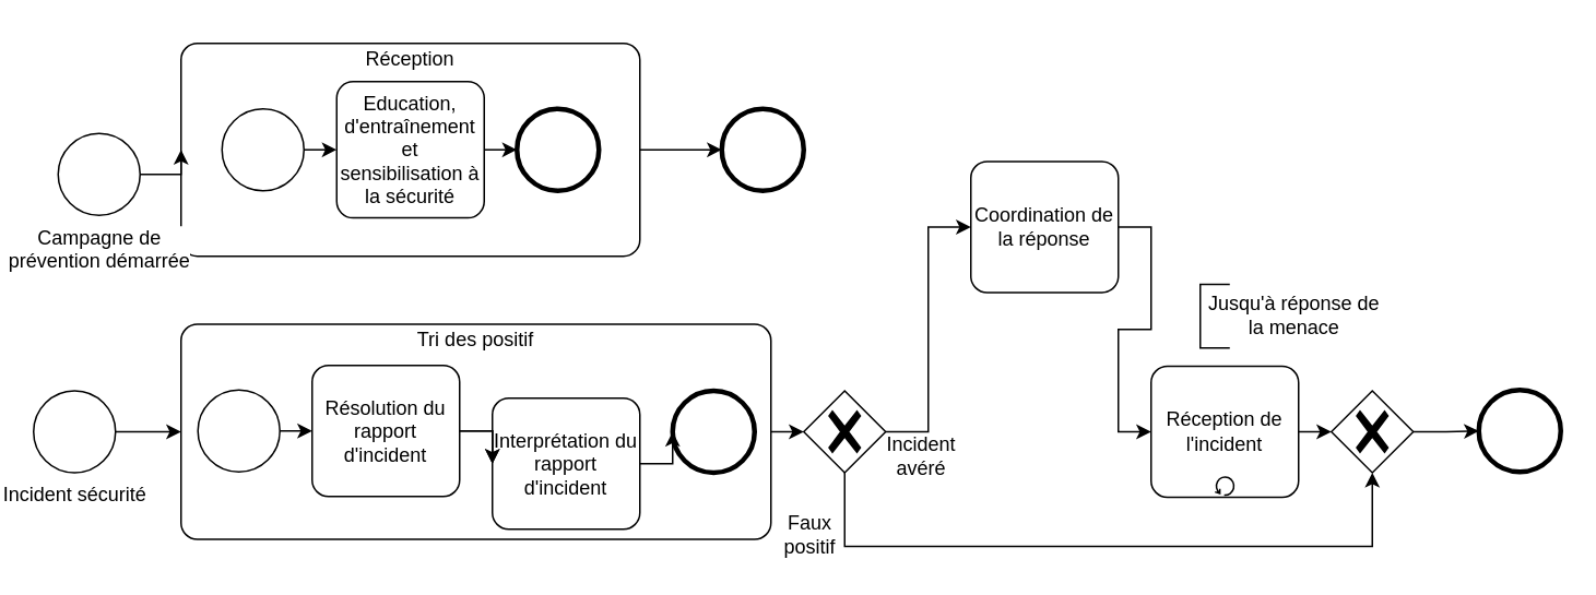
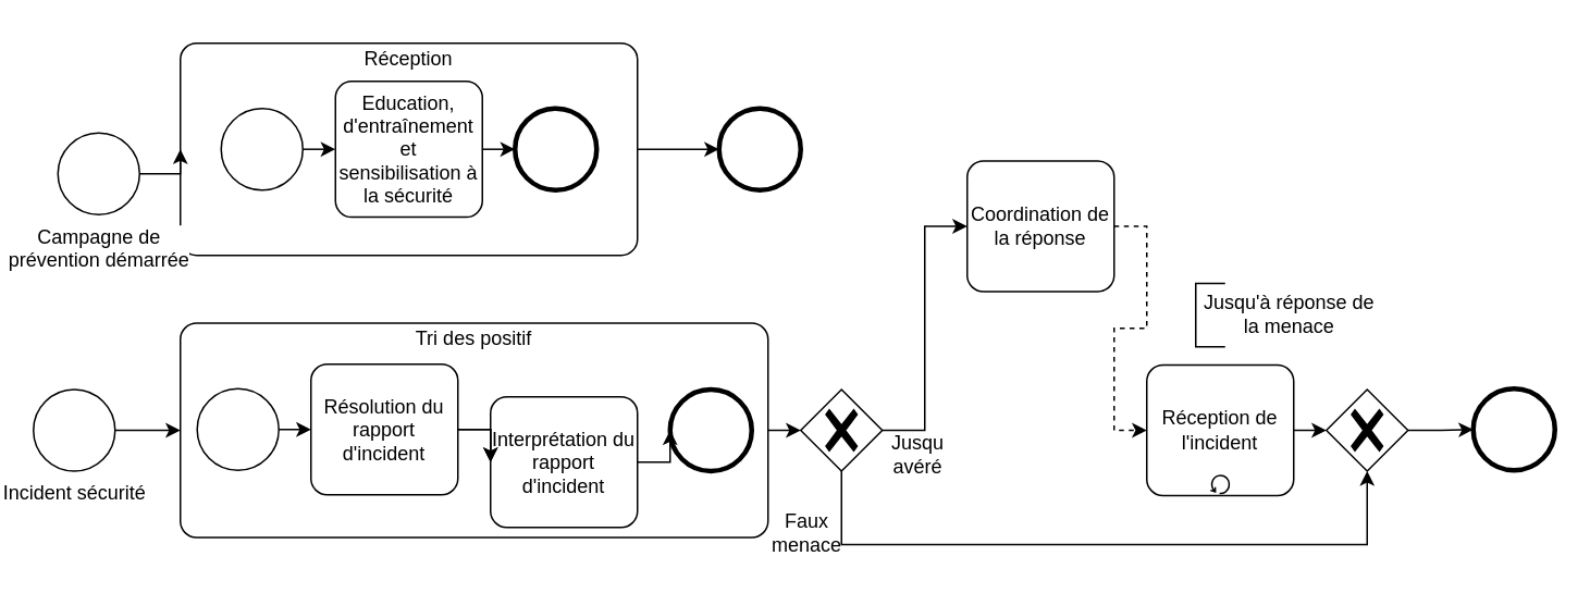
  <mxCell id="0" />
  <mxCell id="1" parent="0" />
  <mxCell id="2" value="Coordination de la réponse" style="points=[[0.25,0,0],[0.5,0,0],[0.75,0,0],[1,0.25,0],[1,0.5,0],[1,0.75,0],[0.75,1,0],[0.5,1,0],[0.25,1,0],[0,0.75,0],[0,0.5,0],[0,0.25,0]];shape=mxgraph.bpmn.task;whiteSpace=wrap;rectStyle=rounded;size=10;html=1;container=1;expand=0;collapsible=0;taskMarker=abstract;" parent="1" vertex="1"><mxGeometry x="592" y="98" width="90" height="80" as="geometry" /></mxCell>
  <mxCell id="3" style="edgeStyle=orthogonalEdgeStyle;rounded=0;orthogonalLoop=1;jettySize=auto;html=1;exitX=1;exitY=0.5;exitDx=0;exitDy=0;exitPerimeter=0;entryX=0;entryY=0.5;entryDx=0;entryDy=0;entryPerimeter=0;" parent="1" source="4" target="30" edge="1"><mxGeometry relative="1" as="geometry" /></mxCell>
  <mxCell id="4" value="" style="points=[[0.25,0.25,0],[0.5,0,0],[0.75,0.25,0],[1,0.5,0],[0.75,0.75,0],[0.5,1,0],[0.25,0.75,0],[0,0.5,0]];shape=mxgraph.bpmn.gateway2;html=1;verticalLabelPosition=bottom;labelBackgroundColor=#ffffff;verticalAlign=top;align=center;perimeter=rhombusPerimeter;outlineConnect=0;outline=none;symbol=none;gwType=exclusive;" parent="1" vertex="1"><mxGeometry x="812" y="238" width="50" height="50" as="geometry" /></mxCell>
  <mxCell id="5" style="edgeStyle=orthogonalEdgeStyle;rounded=0;orthogonalLoop=1;jettySize=auto;html=1;exitX=0.5;exitY=1;exitDx=0;exitDy=0;exitPerimeter=0;entryX=0.5;entryY=1;entryDx=0;entryDy=0;entryPerimeter=0;" parent="1" source="7" target="4" edge="1"><mxGeometry relative="1" as="geometry"><Array as="points"><mxPoint x="515" y="333" /><mxPoint x="837" y="333" /></Array></mxGeometry></mxCell>
  <mxCell id="6" style="edgeStyle=orthogonalEdgeStyle;rounded=0;orthogonalLoop=1;jettySize=auto;html=1;exitX=1;exitY=0.5;exitDx=0;exitDy=0;exitPerimeter=0;entryX=0;entryY=0.5;entryDx=0;entryDy=0;entryPerimeter=0;" parent="1" source="7" target="2" edge="1"><mxGeometry relative="1" as="geometry" /></mxCell>
  <mxCell id="7" value="" style="points=[[0.25,0.25,0],[0.5,0,0],[0.75,0.25,0],[1,0.5,0],[0.75,0.75,0],[0.5,1,0],[0.25,0.75,0],[0,0.5,0]];shape=mxgraph.bpmn.gateway2;html=1;verticalLabelPosition=bottom;labelBackgroundColor=#ffffff;verticalAlign=top;align=center;perimeter=rhombusPerimeter;outlineConnect=0;outline=none;symbol=none;gwType=exclusive;" parent="1" vertex="1"><mxGeometry x="490" y="238" width="50" height="50" as="geometry" /></mxCell>
- <mxCell id="8" style="edgeStyle=orthogonalEdgeStyle;rounded=0;orthogonalLoop=1;jettySize=auto;html=1;exitX=1;exitY=0.5;exitDx=0;exitDy=0;exitPerimeter=0;entryX=0;entryY=0.5;entryDx=0;entryDy=0;entryPerimeter=0;" parent="1" source="2" target="10" edge="1"><mxGeometry relative="1" as="geometry"><mxPoint x="1062" y="262.5" as="sourcePoint" /></mxGeometry></mxCell>
+ <mxCell id="8" style="edgeStyle=orthogonalEdgeStyle;rounded=0;orthogonalLoop=1;jettySize=auto;html=1;exitX=1;exitY=0.5;exitDx=0;exitDy=0;exitPerimeter=0;entryX=0;entryY=0.5;entryDx=0;entryDy=0;entryPerimeter=0;dashed=1;" parent="1" source="2" target="10" edge="1"><mxGeometry relative="1" as="geometry"><mxPoint x="1062" y="262.5" as="sourcePoint" /></mxGeometry></mxCell>
  <mxCell id="9" style="edgeStyle=orthogonalEdgeStyle;rounded=0;orthogonalLoop=1;jettySize=auto;html=1;exitX=1;exitY=0.5;exitDx=0;exitDy=0;exitPerimeter=0;entryX=0;entryY=0.5;entryDx=0;entryDy=0;entryPerimeter=0;" parent="1" source="10" target="4" edge="1"><mxGeometry relative="1" as="geometry" /></mxCell>
  <mxCell id="10" value="Réception de l'incident" style="points=[[0.25,0,0],[0.5,0,0],[0.75,0,0],[1,0.25,0],[1,0.5,0],[1,0.75,0],[0.75,1,0],[0.5,1,0],[0.25,1,0],[0,0.75,0],[0,0.5,0],[0,0.25,0]];shape=mxgraph.bpmn.task;whiteSpace=wrap;rectStyle=rounded;size=10;html=1;container=0;expand=0;collapsible=0;taskMarker=abstract;isLoopStandard=1;" parent="1" vertex="1"><mxGeometry x="702" y="223" width="90" height="80" as="geometry" /></mxCell>
  <mxCell id="11" style="edgeStyle=orthogonalEdgeStyle;rounded=0;orthogonalLoop=1;jettySize=auto;html=1;exitX=0.5;exitY=1;exitDx=0;exitDy=0;exitPerimeter=0;" parent="1" source="10" target="10" edge="1"><mxGeometry relative="1" as="geometry" /></mxCell>
  <mxCell id="12" style="edgeStyle=orthogonalEdgeStyle;rounded=0;orthogonalLoop=1;jettySize=auto;html=1;exitX=1;exitY=0.5;exitDx=0;exitDy=0;exitPerimeter=0;entryX=0;entryY=0.5;entryDx=0;entryDy=0;entryPerimeter=0;" parent="1" source="13" target="20" edge="1"><mxGeometry relative="1" as="geometry" /></mxCell>
  <mxCell id="13" value="Incident sécurité" style="points=[[0.145,0.145,0],[0.5,0,0],[0.855,0.145,0],[1,0.5,0],[0.855,0.855,0],[0.5,1,0],[0.145,0.855,0],[0,0.5,0]];shape=mxgraph.bpmn.event;html=1;verticalLabelPosition=bottom;labelBackgroundColor=#ffffff;verticalAlign=top;align=center;perimeter=ellipsePerimeter;outlineConnect=0;aspect=fixed;outline=standard;symbol=general;" parent="1" vertex="1"><mxGeometry x="20" y="238" width="50" height="50" as="geometry" /></mxCell>
- <mxCell id="14" value="Incident avéré" style="text;html=1;strokeColor=none;fillColor=none;align=center;verticalAlign=middle;whiteSpace=wrap;rounded=0;" parent="1" vertex="1"><mxGeometry x="532" y="263" width="60" height="30" as="geometry" /></mxCell>
- <mxCell id="15" value="Faux positif" style="text;html=1;strokeColor=none;fillColor=none;align=center;verticalAlign=middle;whiteSpace=wrap;rounded=0;" parent="1" vertex="1"><mxGeometry x="464" y="311" width="60" height="30" as="geometry" /></mxCell>
+ <mxCell id="14" value="Jusqu avéré" style="text;html=1;strokeColor=none;fillColor=none;align=center;verticalAlign=middle;whiteSpace=wrap;rounded=0;" parent="1" vertex="1"><mxGeometry x="532" y="263" width="60" height="30" as="geometry" /></mxCell>
+ <mxCell id="15" value="Faux menace" style="text;html=1;strokeColor=none;fillColor=none;align=center;verticalAlign=middle;whiteSpace=wrap;rounded=0;" parent="1" vertex="1"><mxGeometry x="464" y="311" width="60" height="30" as="geometry" /></mxCell>
  <mxCell id="16" value="" style="group" parent="1" vertex="1" connectable="0"><mxGeometry x="732" y="173.005" width="115" height="38.75" as="geometry" /></mxCell>
  <mxCell id="17" value="" style="shape=partialRectangle;whiteSpace=wrap;html=1;bottom=1;right=1;left=1;top=0;fillColor=none;routingCenterX=-0.5;rotation=90;" parent="16" vertex="1"><mxGeometry x="-10.62" y="10.625" width="38.75" height="17.5" as="geometry" /></mxCell>
  <mxCell id="18" value="Jusqu'à réponse de la menace" style="text;html=1;strokeColor=none;fillColor=none;align=center;verticalAlign=middle;whiteSpace=wrap;rounded=0;" parent="16" vertex="1"><mxGeometry y="4.375" width="115" height="30" as="geometry" /></mxCell>
  <mxCell id="19" style="edgeStyle=orthogonalEdgeStyle;rounded=0;orthogonalLoop=1;jettySize=auto;html=1;exitX=1;exitY=0.5;exitDx=0;exitDy=0;exitPerimeter=0;entryX=0;entryY=0.5;entryDx=0;entryDy=0;entryPerimeter=0;" parent="1" source="20" target="7" edge="1"><mxGeometry relative="1" as="geometry" /></mxCell>
  <mxCell id="20" value="" style="points=[[0.25,0,0],[0.5,0,0],[0.75,0,0],[1,0.25,0],[1,0.5,0],[1,0.75,0],[0.75,1,0],[0.5,1,0],[0.25,1,0],[0,0.75,0],[0,0.5,0],[0,0.25,0]];shape=mxgraph.bpmn.task;whiteSpace=wrap;rectStyle=rounded;size=10;html=1;container=1;expand=0;collapsible=0;taskMarker=abstract;" parent="1" vertex="1"><mxGeometry x="110" y="197.32" width="360" height="131.37" as="geometry" /></mxCell>
  <mxCell id="21" value="" style="points=[[0.145,0.145,0],[0.5,0,0],[0.855,0.145,0],[1,0.5,0],[0.855,0.855,0],[0.5,1,0],[0.145,0.855,0],[0,0.5,0]];shape=mxgraph.bpmn.event;html=1;verticalLabelPosition=bottom;labelBackgroundColor=#ffffff;verticalAlign=top;align=center;perimeter=ellipsePerimeter;outlineConnect=0;aspect=fixed;outline=standard;symbol=general;" parent="20" vertex="1"><mxGeometry x="10.286" y="40.18" width="50" height="50" as="geometry" /></mxCell>
  <mxCell id="22" value="" style="points=[[0.145,0.145,0],[0.5,0,0],[0.855,0.145,0],[1,0.5,0],[0.855,0.855,0],[0.5,1,0],[0.145,0.855,0],[0,0.5,0]];shape=mxgraph.bpmn.event;html=1;verticalLabelPosition=bottom;labelBackgroundColor=#ffffff;verticalAlign=top;align=center;perimeter=ellipsePerimeter;outlineConnect=0;aspect=fixed;outline=end;symbol=terminate2;" parent="20" vertex="1"><mxGeometry x="300.001" y="40.68" width="50" height="50" as="geometry" /></mxCell>
  <mxCell id="23" value="Tri des positif" style="text;html=1;strokeColor=none;fillColor=none;align=center;verticalAlign=middle;whiteSpace=wrap;rounded=0;" parent="20" vertex="1"><mxGeometry x="120" y="-5" width="120" height="30" as="geometry" /></mxCell>
  <mxCell id="24" style="edgeStyle=orthogonalEdgeStyle;rounded=0;orthogonalLoop=1;jettySize=auto;html=1;exitX=1;exitY=0.5;exitDx=0;exitDy=0;exitPerimeter=0;entryX=0;entryY=0.5;entryDx=0;entryDy=0;entryPerimeter=0;" parent="1" source="25" target="22" edge="1"><mxGeometry relative="1" as="geometry" /></mxCell>
  <mxCell id="25" value="Interprétation du rapport d'incident" style="points=[[0.25,0,0],[0.5,0,0],[0.75,0,0],[1,0.25,0],[1,0.5,0],[1,0.75,0],[0.75,1,0],[0.5,1,0],[0.25,1,0],[0,0.75,0],[0,0.5,0],[0,0.25,0]];shape=mxgraph.bpmn.task;whiteSpace=wrap;rectStyle=rounded;size=10;html=1;container=1;expand=0;collapsible=0;taskMarker=abstract;" parent="1" vertex="1"><mxGeometry x="300" y="242.5" width="90" height="80" as="geometry" /></mxCell>
  <mxCell id="26" style="edgeStyle=orthogonalEdgeStyle;rounded=0;orthogonalLoop=1;jettySize=auto;html=1;exitX=1;exitY=0.5;exitDx=0;exitDy=0;exitPerimeter=0;entryX=0;entryY=0.5;entryDx=0;entryDy=0;entryPerimeter=0;" parent="1" source="27" target="25" edge="1"><mxGeometry relative="1" as="geometry" /></mxCell>
  <mxCell id="27" value="Résolution du rapport d'incident" style="points=[[0.25,0,0],[0.5,0,0],[0.75,0,0],[1,0.25,0],[1,0.5,0],[1,0.75,0],[0.75,1,0],[0.5,1,0],[0.25,1,0],[0,0.75,0],[0,0.5,0],[0,0.25,0]];shape=mxgraph.bpmn.task;whiteSpace=wrap;rectStyle=rounded;size=10;html=1;container=1;expand=0;collapsible=0;taskMarker=abstract;" parent="1" vertex="1"><mxGeometry x="190" y="222.5" width="90" height="80" as="geometry" /></mxCell>
  <mxCell id="28" style="edgeStyle=orthogonalEdgeStyle;rounded=0;orthogonalLoop=1;jettySize=auto;html=1;exitX=1;exitY=0.5;exitDx=0;exitDy=0;exitPerimeter=0;entryX=0;entryY=0.5;entryDx=0;entryDy=0;entryPerimeter=0;" parent="1" source="27" target="25" edge="1"><mxGeometry relative="1" as="geometry" /></mxCell>
  <mxCell id="29" style="edgeStyle=orthogonalEdgeStyle;rounded=0;orthogonalLoop=1;jettySize=auto;html=1;exitX=1;exitY=0.5;exitDx=0;exitDy=0;exitPerimeter=0;entryX=0;entryY=0.5;entryDx=0;entryDy=0;entryPerimeter=0;" parent="1" source="21" target="27" edge="1"><mxGeometry relative="1" as="geometry" /></mxCell>
  <mxCell id="30" value="" style="points=[[0.145,0.145,0],[0.5,0,0],[0.855,0.145,0],[1,0.5,0],[0.855,0.855,0],[0.5,1,0],[0.145,0.855,0],[0,0.5,0]];shape=mxgraph.bpmn.event;html=1;verticalLabelPosition=bottom;labelBackgroundColor=#ffffff;verticalAlign=top;align=center;perimeter=ellipsePerimeter;outlineConnect=0;aspect=fixed;outline=end;symbol=terminate2;" parent="1" vertex="1"><mxGeometry x="902" y="237.5" width="50" height="50" as="geometry" /></mxCell>
  <mxCell id="31" value="" style="points=[[0.25,0,0],[0.5,0,0],[0.75,0,0],[1,0.25,0],[1,0.5,0],[1,0.75,0],[0.75,1,0],[0.5,1,0],[0.25,1,0],[0,0.75,0],[0,0.5,0],[0,0.25,0]];shape=mxgraph.bpmn.task;whiteSpace=wrap;rectStyle=rounded;size=10;html=1;container=0;expand=0;collapsible=0;taskMarker=abstract;" parent="1" vertex="1"><mxGeometry x="110" y="25.8" width="280" height="130" as="geometry" /></mxCell>
  <mxCell id="32" style="edgeStyle=orthogonalEdgeStyle;rounded=0;orthogonalLoop=1;jettySize=auto;html=1;exitX=1;exitY=0.5;exitDx=0;exitDy=0;exitPerimeter=0;entryX=0;entryY=0.5;entryDx=0;entryDy=0;entryPerimeter=0;" parent="1" source="33" target="31" edge="1"><mxGeometry relative="1" as="geometry" /></mxCell>
  <mxCell id="33" value="Campagne de&lt;br&gt;prévention démarrée" style="points=[[0.145,0.145,0],[0.5,0,0],[0.855,0.145,0],[1,0.5,0],[0.855,0.855,0],[0.5,1,0],[0.145,0.855,0],[0,0.5,0]];shape=mxgraph.bpmn.event;html=1;verticalLabelPosition=bottom;labelBackgroundColor=#ffffff;verticalAlign=top;align=center;perimeter=ellipsePerimeter;outlineConnect=0;aspect=fixed;outline=standard;symbol=general;" parent="1" vertex="1"><mxGeometry x="35" y="80.8" width="50" height="50" as="geometry" /></mxCell>
  <mxCell id="34" value="" style="points=[[0.145,0.145,0],[0.5,0,0],[0.855,0.145,0],[1,0.5,0],[0.855,0.855,0],[0.5,1,0],[0.145,0.855,0],[0,0.5,0]];shape=mxgraph.bpmn.event;html=1;verticalLabelPosition=bottom;labelBackgroundColor=#ffffff;verticalAlign=top;align=center;perimeter=ellipsePerimeter;outlineConnect=0;aspect=fixed;outline=end;symbol=terminate2;" parent="1" vertex="1"><mxGeometry x="440" y="65.8" width="50" height="50" as="geometry" /></mxCell>
  <mxCell id="35" style="edgeStyle=orthogonalEdgeStyle;rounded=0;orthogonalLoop=1;jettySize=auto;html=1;exitX=1;exitY=0.5;exitDx=0;exitDy=0;exitPerimeter=0;entryX=0;entryY=0.5;entryDx=0;entryDy=0;entryPerimeter=0;" parent="1" source="31" target="34" edge="1"><mxGeometry relative="1" as="geometry" /></mxCell>
  <mxCell id="36" value="&lt;div&gt;Réception&lt;/div&gt;" style="text;html=1;strokeColor=none;fillColor=none;align=center;verticalAlign=middle;whiteSpace=wrap;rounded=0;" parent="1" vertex="1"><mxGeometry x="205.789" y="20" width="88.421" height="31.2" as="geometry" /></mxCell>
  <mxCell id="37" value="" style="points=[[0.145,0.145,0],[0.5,0,0],[0.855,0.145,0],[1,0.5,0],[0.855,0.855,0],[0.5,1,0],[0.145,0.855,0],[0,0.5,0]];shape=mxgraph.bpmn.event;html=1;verticalLabelPosition=bottom;labelBackgroundColor=#ffffff;verticalAlign=top;align=center;perimeter=ellipsePerimeter;outlineConnect=0;aspect=fixed;outline=end;symbol=terminate2;" parent="1" vertex="1"><mxGeometry x="315" y="65.8" width="50" height="50" as="geometry" /></mxCell>
  <mxCell id="38" value="" style="points=[[0.145,0.145,0],[0.5,0,0],[0.855,0.145,0],[1,0.5,0],[0.855,0.855,0],[0.5,1,0],[0.145,0.855,0],[0,0.5,0]];shape=mxgraph.bpmn.event;html=1;verticalLabelPosition=bottom;labelBackgroundColor=#ffffff;verticalAlign=top;align=center;perimeter=ellipsePerimeter;outlineConnect=0;aspect=fixed;outline=standard;symbol=general;" parent="1" vertex="1"><mxGeometry x="135" y="65.8" width="50" height="50" as="geometry" /></mxCell>
  <mxCell id="39" style="edgeStyle=orthogonalEdgeStyle;rounded=0;orthogonalLoop=1;jettySize=auto;html=1;exitX=1;exitY=0.5;exitDx=0;exitDy=0;exitPerimeter=0;entryX=0;entryY=0.5;entryDx=0;entryDy=0;entryPerimeter=0;" parent="1" source="40" target="37" edge="1"><mxGeometry relative="1" as="geometry" /></mxCell>
  <mxCell id="40" value="Education, d'entraînement et sensibilisation à la sécurité" style="points=[[0.25,0,0],[0.5,0,0],[0.75,0,0],[1,0.25,0],[1,0.5,0],[1,0.75,0],[0.75,1,0],[0.5,1,0],[0.25,1,0],[0,0.75,0],[0,0.5,0],[0,0.25,0]];shape=mxgraph.bpmn.task;whiteSpace=wrap;rectStyle=rounded;size=10;html=1;container=0;expand=0;collapsible=0;taskMarker=abstract;" parent="1" vertex="1"><mxGeometry x="205" y="49.2" width="90" height="83.2" as="geometry" /></mxCell>
  <mxCell id="41" style="edgeStyle=orthogonalEdgeStyle;rounded=0;orthogonalLoop=1;jettySize=auto;html=1;exitX=1;exitY=0.5;exitDx=0;exitDy=0;exitPerimeter=0;entryX=0;entryY=0.5;entryDx=0;entryDy=0;entryPerimeter=0;" parent="1" source="38" target="40" edge="1"><mxGeometry relative="1" as="geometry" /></mxCell>
